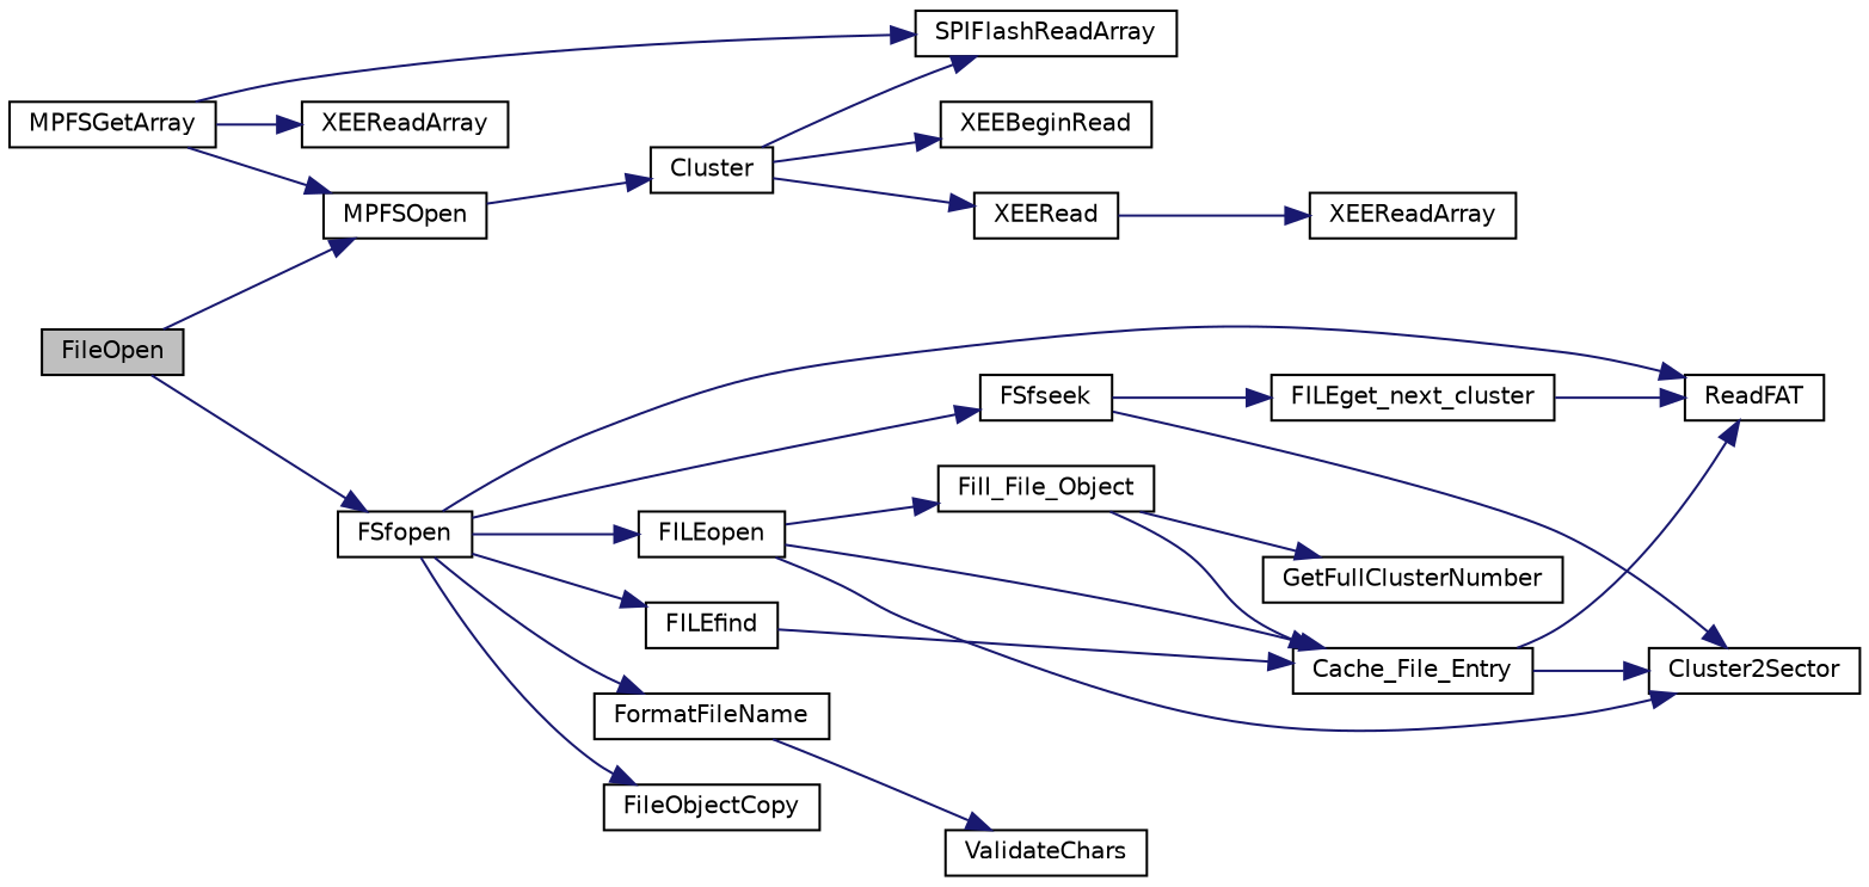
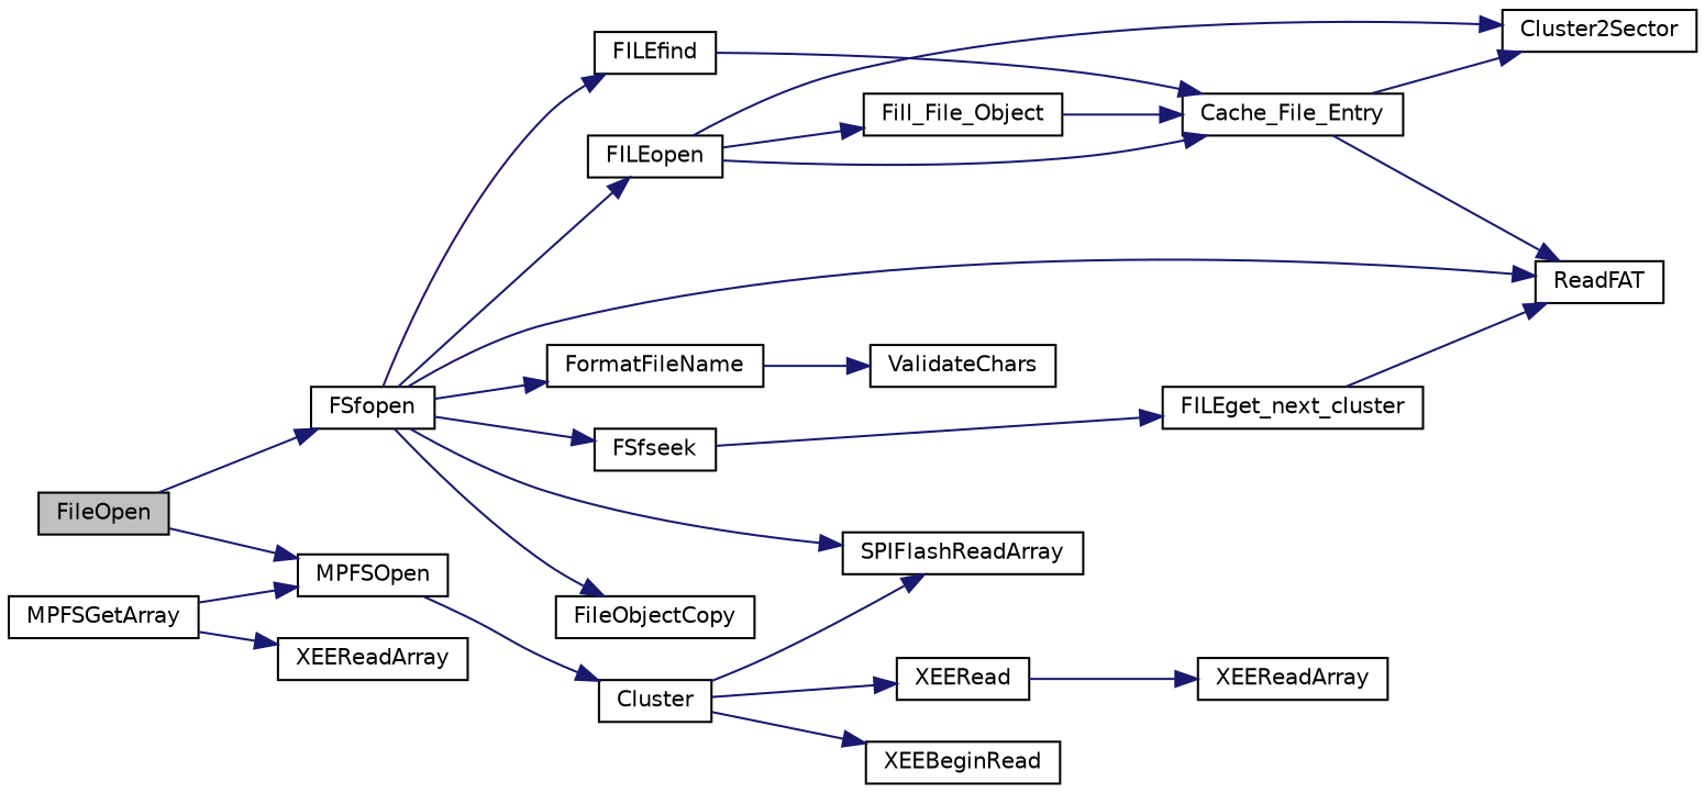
  digraph {
    rankdir=LR
    node [color=black fillcolor=white fontname=Helvetica fontsize=10 shape=record style=filled]
    edge [color=midnightblue fontname=Helvetica fontsize=10 labelfontname=Helvetica labelfontsize=10 style=solid]
    n1 [fillcolor=grey75 fontcolor=black height=0.2 label=FileOpen width=0.4]
    n2 [height=0.2 label=MPFSOpen width=0.4]
    n3 [height=0.2 label=FSfopen width=0.4]
    n4 [height=0.2 label=Cluster width=0.4]
    n5 [height=0.2 label=FormatFileName width=0.4]
    n6 [height=0.2 label=FileObjectCopy width=0.4]
    n7 [height=0.2 label=FILEfind width=0.4]
    n8 [height=0.2 label=ReadFAT width=0.4]
    n9 [height=0.2 label=FILEopen width=0.4]
    n10 [height=0.2 label=FSfseek width=0.4]
    n11 [height=0.2 label=MPFSGetArray width=0.4]
    n12 [height=0.2 label=XEEReadArray width=0.4]
    n13 [height=0.2 label=SPIFlashReadArray width=0.4]
    n14 [height=0.2 label=XEEBeginRead width=0.4]
    n15 [height=0.2 label=XEERead width=0.4]
    n16 [height=0.2 label=XEEReadArray width=0.4]
    n17 [height=0.2 label=ValidateChars width=0.4]
    n18 [height=0.2 label=Cache_File_Entry width=0.4]
    n19 [height=0.2 label=Fill_File_Object width=0.4]
    n20 [height=0.2 label=Cluster2Sector width=0.4]
    n21 [height=0.2 label=FILEget_next_cluster width=0.4]
-   n22 [height=0.2 label=GetFullClusterNumber width=0.4]
    n1 -> n2
    n1 -> n3
    n2 -> n4
    n3 -> n5
    n3 -> n6
    n3 -> n7
    n3 -> n8
    n3 -> n9
    n3 -> n10
    n4 -> n13
    n4 -> n14
    n4 -> n15
    n5 -> n17
    n7 -> n18
    n9 -> n18
    n9 -> n19
    n9 -> n20
-   n10 -> n20
    n10 -> n21
    n11 -> n2
    n11 -> n12
-   n11 -> n13
+   n3 -> n13
    n15 -> n16
    n18 -> n8
    n18 -> n20
    n19 -> n18
-   n19 -> n22
    n21 -> n8
  }
